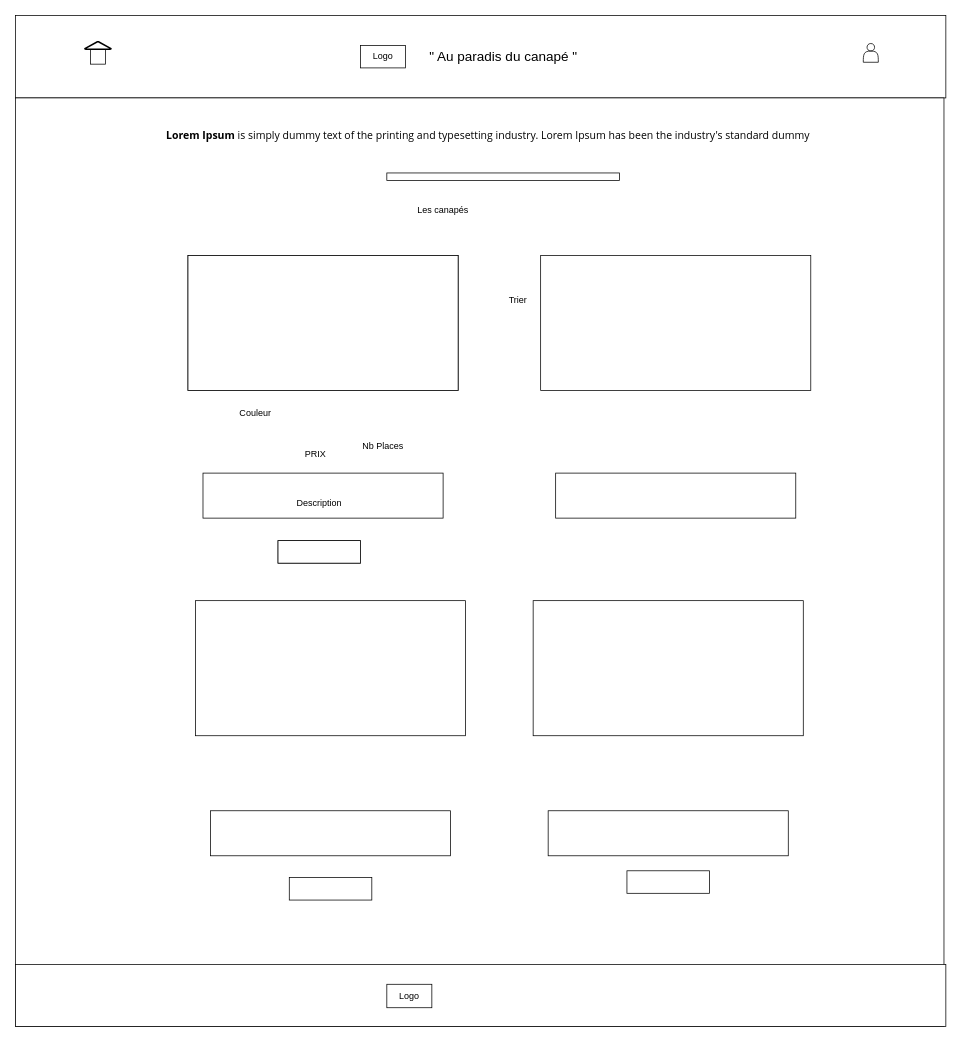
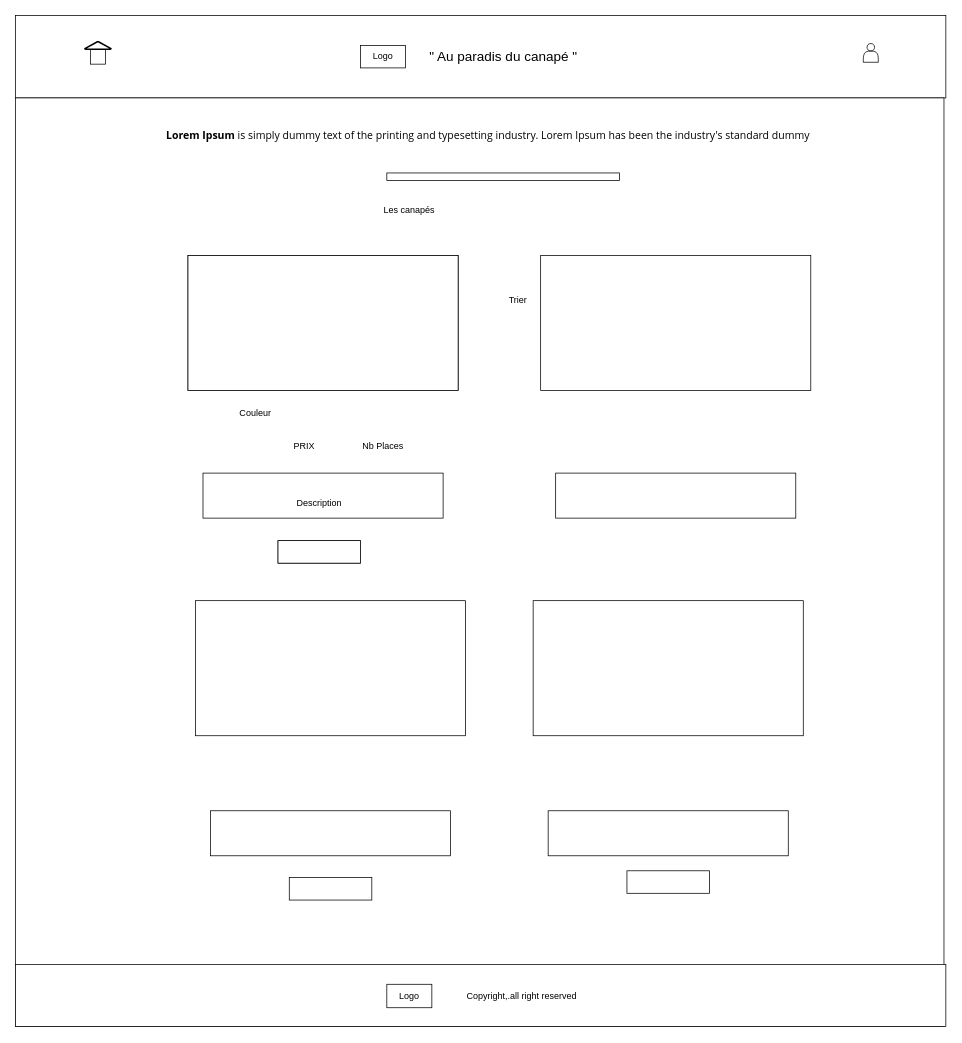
  <mxCell id="0" />
  <mxCell id="1" parent="0" />
  <mxCell id="2" value="" style="rounded=0;whiteSpace=wrap;html=1;" vertex="1" parent="1"><mxGeometry x="20" y="20" width="1240" height="110" as="geometry" /></mxCell>
  <mxCell id="3" value="&lt;font style=&quot;font-size: 18px&quot;&gt;&quot; Au paradis du canapé &quot;&lt;/font&gt;" style="text;html=1;strokeColor=none;fillColor=none;align=center;verticalAlign=middle;whiteSpace=wrap;rounded=0;" vertex="1" parent="1"><mxGeometry x="552.5" y="62.5" width="235" height="25" as="geometry" /></mxCell>
  <mxCell id="4" value="" style="whiteSpace=wrap;html=1;aspect=fixed;" vertex="1" parent="1"><mxGeometry x="120" y="65" width="20" height="20" as="geometry" /></mxCell>
  <mxCell id="5" value="" style="strokeWidth=2;html=1;shape=mxgraph.flowchart.extract_or_measurement;whiteSpace=wrap;" vertex="1" parent="1"><mxGeometry x="112.5" y="55" width="35" height="10" as="geometry" /></mxCell>
  <mxCell id="6" value="" style="shape=actor;whiteSpace=wrap;html=1;" vertex="1" parent="1"><mxGeometry x="1150" y="57.5" width="20" height="25" as="geometry" /></mxCell>
  <mxCell id="7" value="LOGO" style="rounded=0;whiteSpace=wrap;html=1;" vertex="1" parent="1"><mxGeometry x="410" y="1311.25" width="70" height="30" as="geometry" /></mxCell>
  <mxCell id="8" value="" style="whiteSpace=wrap;html=1;aspect=fixed;" vertex="1" parent="1"><mxGeometry x="20" y="130" width="1237.5" height="1237.5" as="geometry" /></mxCell>
  <mxCell id="9" value="" style="rounded=0;whiteSpace=wrap;html=1;" vertex="1" parent="1"><mxGeometry x="20" y="1285" width="1240" height="82.5" as="geometry" /></mxCell>
  <mxCell id="10" value="Logo" style="rounded=0;whiteSpace=wrap;html=1;" vertex="1" parent="1"><mxGeometry x="515" y="1311.25" width="60" height="31.25" as="geometry" /></mxCell>
+ <mxCell id="11" value="Copyright,.all right reserved" style="text;html=1;strokeColor=none;fillColor=none;align=center;verticalAlign=middle;whiteSpace=wrap;rounded=0;" vertex="1" parent="1"><mxGeometry x="610" y="1312.5" width="170" height="30" as="geometry" /></mxCell>
  <mxCell id="12" value="&lt;strong style=&quot;margin: 0px ; padding: 0px ; font-family: &amp;#34;open sans&amp;#34; , &amp;#34;arial&amp;#34; , sans-serif ; font-size: 14px ; text-align: justify ; background-color: rgb(255 , 255 , 255)&quot;&gt;Lorem Ipsum&lt;/strong&gt;&lt;span style=&quot;font-family: &amp;#34;open sans&amp;#34; , &amp;#34;arial&amp;#34; , sans-serif ; font-size: 14px ; text-align: justify ; background-color: rgb(255 , 255 , 255)&quot;&gt;&amp;nbsp;is simply dummy text of the printing and typesetting industry. Lorem Ipsum has been the industry's standard dummy&lt;/span&gt;" style="text;html=1;strokeColor=none;fillColor=none;align=center;verticalAlign=middle;whiteSpace=wrap;rounded=0;" vertex="1" parent="1"><mxGeometry x="140" y="170" width="1020" height="20" as="geometry" /></mxCell>
  <mxCell id="13" value="" style="rounded=0;whiteSpace=wrap;html=1;" vertex="1" parent="1"><mxGeometry x="515" y="230" width="310" height="10" as="geometry" /></mxCell>
  <mxCell id="14" value="" style="rounded=0;whiteSpace=wrap;html=1;" vertex="1" parent="1"><mxGeometry x="250" y="340" width="360" height="180" as="geometry" /></mxCell>
  <mxCell id="15" value="Photo" style="text;html=1;strokeColor=none;fillColor=none;align=center;verticalAlign=middle;whiteSpace=wrap;rounded=0;" vertex="1" parent="1"><mxGeometry x="400" y="420" width="40" height="20" as="geometry" /></mxCell>
  <mxCell id="16" value="" style="rounded=0;whiteSpace=wrap;html=1;" vertex="1" parent="1"><mxGeometry x="270" y="630" width="320" height="60" as="geometry" /></mxCell>
- <mxCell id="17" value="PRIX" style="text;html=1;strokeColor=none;fillColor=none;align=center;verticalAlign=middle;whiteSpace=wrap;rounded=0;" vertex="1" parent="1"><mxGeometry x="400" y="594.5" width="40" height="20" as="geometry" /></mxCell>
+ <mxCell id="17" value="PRIX" style="text;html=1;strokeColor=none;fillColor=none;align=center;verticalAlign=middle;whiteSpace=wrap;rounded=0;" vertex="1" parent="1"><mxGeometry x="385" y="584.5" width="40" height="20" as="geometry" /></mxCell>
  <mxCell id="18" value="Couleur" style="text;html=1;strokeColor=none;fillColor=none;align=center;verticalAlign=middle;whiteSpace=wrap;rounded=0;" vertex="1" parent="1"><mxGeometry x="320" y="540" width="40" height="20" as="geometry" /></mxCell>
  <mxCell id="19" value="Nb Places" style="text;html=1;strokeColor=none;fillColor=none;align=center;verticalAlign=middle;whiteSpace=wrap;rounded=0;" vertex="1" parent="1"><mxGeometry x="480" y="585" width="60" height="20" as="geometry" /></mxCell>
  <mxCell id="20" value="Description" style="text;html=1;strokeColor=none;fillColor=none;align=center;verticalAlign=middle;whiteSpace=wrap;rounded=0;" vertex="1" parent="1"><mxGeometry x="405" y="660" width="40" height="20" as="geometry" /></mxCell>
  <mxCell id="21" value="Ajouter au panier" style="rounded=0;whiteSpace=wrap;html=1;" vertex="1" parent="1"><mxGeometry x="370" y="720" width="110" height="30" as="geometry" /></mxCell>
  <mxCell id="22" value="" style="rounded=0;whiteSpace=wrap;html=1;" vertex="1" parent="1"><mxGeometry x="250" y="340" width="360" height="180" as="geometry" /></mxCell>
  <mxCell id="23" value="Logo" style="rounded=0;whiteSpace=wrap;html=1;" vertex="1" parent="1"><mxGeometry x="480" y="60" width="60" height="30" as="geometry" /></mxCell>
  <mxCell id="24" value="" style="rounded=0;whiteSpace=wrap;html=1;" vertex="1" parent="1"><mxGeometry x="370" y="720" width="110" height="30" as="geometry" /></mxCell>
  <mxCell id="25" value="" style="rounded=0;whiteSpace=wrap;html=1;" vertex="1" parent="1"><mxGeometry x="385" y="1169" width="110" height="30" as="geometry" /></mxCell>
  <mxCell id="26" value="" style="rounded=0;whiteSpace=wrap;html=1;" vertex="1" parent="1"><mxGeometry x="730" y="1080" width="320" height="60" as="geometry" /></mxCell>
  <mxCell id="27" value="" style="rounded=0;whiteSpace=wrap;html=1;" vertex="1" parent="1"><mxGeometry x="280" y="1080" width="320" height="60" as="geometry" /></mxCell>
  <mxCell id="28" value="" style="rounded=0;whiteSpace=wrap;html=1;" vertex="1" parent="1"><mxGeometry x="740" y="630" width="320" height="60" as="geometry" /></mxCell>
  <mxCell id="29" value="" style="rounded=0;whiteSpace=wrap;html=1;" vertex="1" parent="1"><mxGeometry x="710" y="800" width="360" height="180" as="geometry" /></mxCell>
  <mxCell id="30" value="" style="rounded=0;whiteSpace=wrap;html=1;" vertex="1" parent="1"><mxGeometry x="260" y="800" width="360" height="180" as="geometry" /></mxCell>
  <mxCell id="31" value="" style="rounded=0;whiteSpace=wrap;html=1;" vertex="1" parent="1"><mxGeometry x="720" y="340" width="360" height="180" as="geometry" /></mxCell>
  <mxCell id="32" value="" style="rounded=0;whiteSpace=wrap;html=1;" vertex="1" parent="1"><mxGeometry x="835" y="1160" width="110" height="30" as="geometry" /></mxCell>
- <mxCell id="33" value="Les canapés" style="text;html=1;strokeColor=none;fillColor=none;align=center;verticalAlign=middle;whiteSpace=wrap;rounded=0;" vertex="1" parent="1"><mxGeometry x="530" y="260" width="120" height="40" as="geometry" /></mxCell>
+ <mxCell id="33" value="Les canapés" style="text;html=1;strokeColor=none;fillColor=none;align=center;verticalAlign=middle;whiteSpace=wrap;rounded=0;" vertex="1" parent="1"><mxGeometry x="485" y="260" width="120" height="40" as="geometry" /></mxCell>
  <mxCell id="34" value="Trier" style="text;html=1;strokeColor=none;fillColor=none;align=center;verticalAlign=middle;whiteSpace=wrap;rounded=0;" vertex="1" parent="1"><mxGeometry x="670" y="390" width="40" height="20" as="geometry" /></mxCell>
